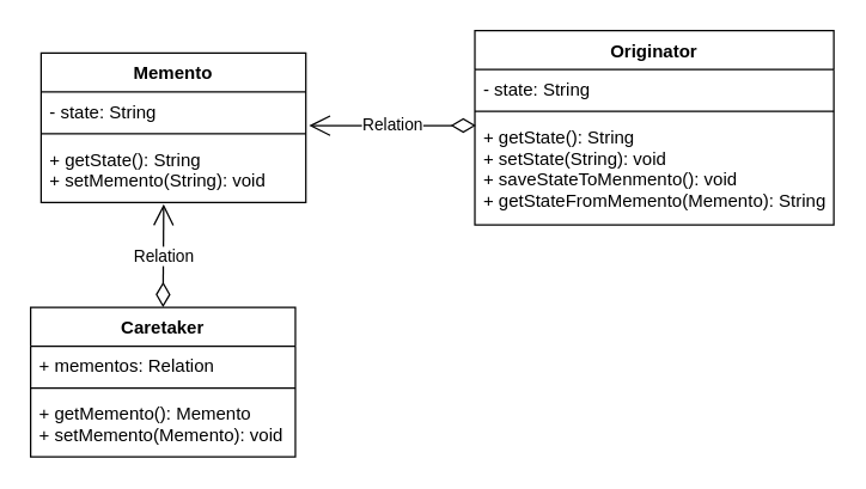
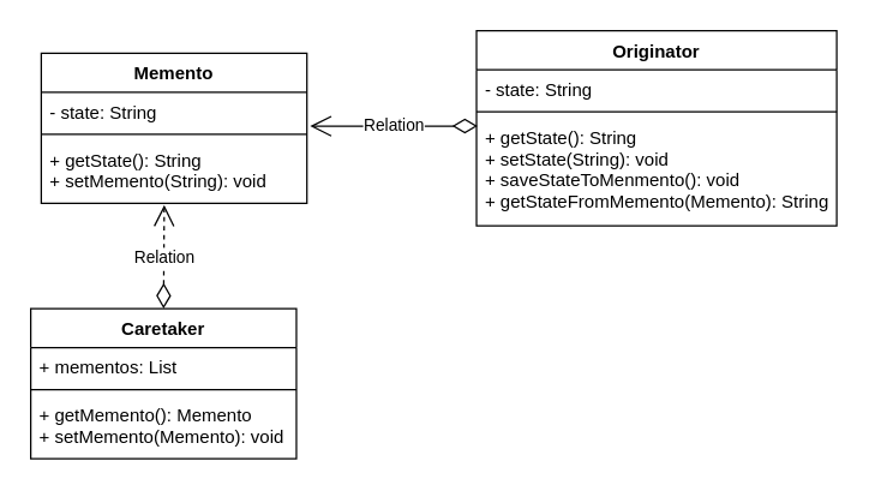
  <mxCell id="0" />
  <mxCell id="1" parent="0" />
  <mxCell id="2" value="Caretaker" style="swimlane;fontStyle=1;align=center;verticalAlign=top;childLayout=stackLayout;horizontal=1;startSize=26;horizontalStack=0;resizeParent=1;resizeParentMax=0;resizeLast=0;collapsible=1;marginBottom=0;" vertex="1" parent="1"><mxGeometry x="20" y="205" width="177" height="100" as="geometry" /></mxCell>
- <mxCell id="3" value="+ mementos: Relation" style="text;strokeColor=none;fillColor=none;align=left;verticalAlign=top;spacingLeft=4;spacingRight=4;overflow=hidden;rotatable=0;points=[[0,0.5],[1,0.5]];portConstraint=eastwest;" vertex="1" parent="2"><mxGeometry y="26" width="177" height="24" as="geometry" /></mxCell>
+ <mxCell id="3" value="+ mementos: List" style="text;strokeColor=none;fillColor=none;align=left;verticalAlign=top;spacingLeft=4;spacingRight=4;overflow=hidden;rotatable=0;points=[[0,0.5],[1,0.5]];portConstraint=eastwest;" vertex="1" parent="2"><mxGeometry y="26" width="177" height="24" as="geometry" /></mxCell>
  <mxCell id="4" value="" style="line;strokeWidth=1;fillColor=none;align=left;verticalAlign=middle;spacingTop=-1;spacingLeft=3;spacingRight=3;rotatable=0;labelPosition=right;points=[];portConstraint=eastwest;" vertex="1" parent="2"><mxGeometry y="50" width="177" height="8" as="geometry" /></mxCell>
  <mxCell id="5" value="+ getMemento(): Memento&#10;+ setMemento(Memento): void" style="text;strokeColor=none;fillColor=none;align=left;verticalAlign=top;spacingLeft=4;spacingRight=4;overflow=hidden;rotatable=0;points=[[0,0.5],[1,0.5]];portConstraint=eastwest;" vertex="1" parent="2"><mxGeometry y="58" width="177" height="42" as="geometry" /></mxCell>
  <mxCell id="6" value="Memento" style="swimlane;fontStyle=1;align=center;verticalAlign=top;childLayout=stackLayout;horizontal=1;startSize=26;horizontalStack=0;resizeParent=1;resizeParentMax=0;resizeLast=0;collapsible=1;marginBottom=0;" vertex="1" parent="1"><mxGeometry x="27" y="35" width="177" height="100" as="geometry" /></mxCell>
  <mxCell id="7" value="- state: String" style="text;strokeColor=none;fillColor=none;align=left;verticalAlign=top;spacingLeft=4;spacingRight=4;overflow=hidden;rotatable=0;points=[[0,0.5],[1,0.5]];portConstraint=eastwest;" vertex="1" parent="6"><mxGeometry y="26" width="177" height="24" as="geometry" /></mxCell>
  <mxCell id="8" value="" style="line;strokeWidth=1;fillColor=none;align=left;verticalAlign=middle;spacingTop=-1;spacingLeft=3;spacingRight=3;rotatable=0;labelPosition=right;points=[];portConstraint=eastwest;" vertex="1" parent="6"><mxGeometry y="50" width="177" height="8" as="geometry" /></mxCell>
  <mxCell id="9" value="+ getState(): String&#10;+ setMemento(String): void" style="text;strokeColor=none;fillColor=none;align=left;verticalAlign=top;spacingLeft=4;spacingRight=4;overflow=hidden;rotatable=0;points=[[0,0.5],[1,0.5]];portConstraint=eastwest;" vertex="1" parent="6"><mxGeometry y="58" width="177" height="42" as="geometry" /></mxCell>
  <mxCell id="10" value="Originator" style="swimlane;fontStyle=1;align=center;verticalAlign=top;childLayout=stackLayout;horizontal=1;startSize=26;horizontalStack=0;resizeParent=1;resizeParentMax=0;resizeLast=0;collapsible=1;marginBottom=0;" vertex="1" parent="1"><mxGeometry x="317" y="20" width="240" height="130" as="geometry" /></mxCell>
  <mxCell id="11" value="- state: String" style="text;strokeColor=none;fillColor=none;align=left;verticalAlign=top;spacingLeft=4;spacingRight=4;overflow=hidden;rotatable=0;points=[[0,0.5],[1,0.5]];portConstraint=eastwest;" vertex="1" parent="10"><mxGeometry y="26" width="240" height="24" as="geometry" /></mxCell>
  <mxCell id="12" value="" style="line;strokeWidth=1;fillColor=none;align=left;verticalAlign=middle;spacingTop=-1;spacingLeft=3;spacingRight=3;rotatable=0;labelPosition=right;points=[];portConstraint=eastwest;" vertex="1" parent="10"><mxGeometry y="50" width="240" height="8" as="geometry" /></mxCell>
  <mxCell id="13" value="+ getState(): String&#10;+ setState(String): void&#10;+ saveStateToMenmento(): void&#10;+ getStateFromMemento(Memento): String" style="text;strokeColor=none;fillColor=none;align=left;verticalAlign=top;spacingLeft=4;spacingRight=4;overflow=hidden;rotatable=0;points=[[0,0.5],[1,0.5]];portConstraint=eastwest;" vertex="1" parent="10"><mxGeometry y="58" width="240" height="72" as="geometry" /></mxCell>
- <mxCell id="14" value="Relation" style="endArrow=open;html=1;endSize=12;startArrow=diamondThin;startSize=14;startFill=0;rounded=0;exitX=0.5;exitY=0;exitDx=0;exitDy=0;entryX=0.463;entryY=1.024;entryDx=0;entryDy=0;entryPerimeter=0;" edge="1" parent="1" source="2" target="9"><mxGeometry relative="1" as="geometry"><mxPoint x="297" y="295" as="sourcePoint" /><mxPoint x="457" y="295" as="targetPoint" /></mxGeometry></mxCell>
+ <mxCell id="14" value="Relation" style="endArrow=open;html=1;endSize=12;startArrow=diamondThin;startSize=14;startFill=0;rounded=0;exitX=0.5;exitY=0;exitDx=0;exitDy=0;entryX=0.463;entryY=1.024;entryDx=0;entryDy=0;entryPerimeter=0;dashed=1;" edge="1" parent="1" source="2" target="9"><mxGeometry relative="1" as="geometry"><mxPoint x="297" y="295" as="sourcePoint" /><mxPoint x="457" y="295" as="targetPoint" /></mxGeometry></mxCell>
  <mxCell id="15" value="Relation" style="endArrow=open;html=1;endSize=12;startArrow=diamondThin;startSize=14;startFill=0;rounded=0;exitX=0.003;exitY=0.076;exitDx=0;exitDy=0;entryX=1.012;entryY=0.938;entryDx=0;entryDy=0;entryPerimeter=0;exitPerimeter=0;" edge="1" parent="1" source="13" target="7"><mxGeometry relative="1" as="geometry"><mxPoint x="277" y="213.99" as="sourcePoint" /><mxPoint x="277.451" y="144.998" as="targetPoint" /></mxGeometry></mxCell>
